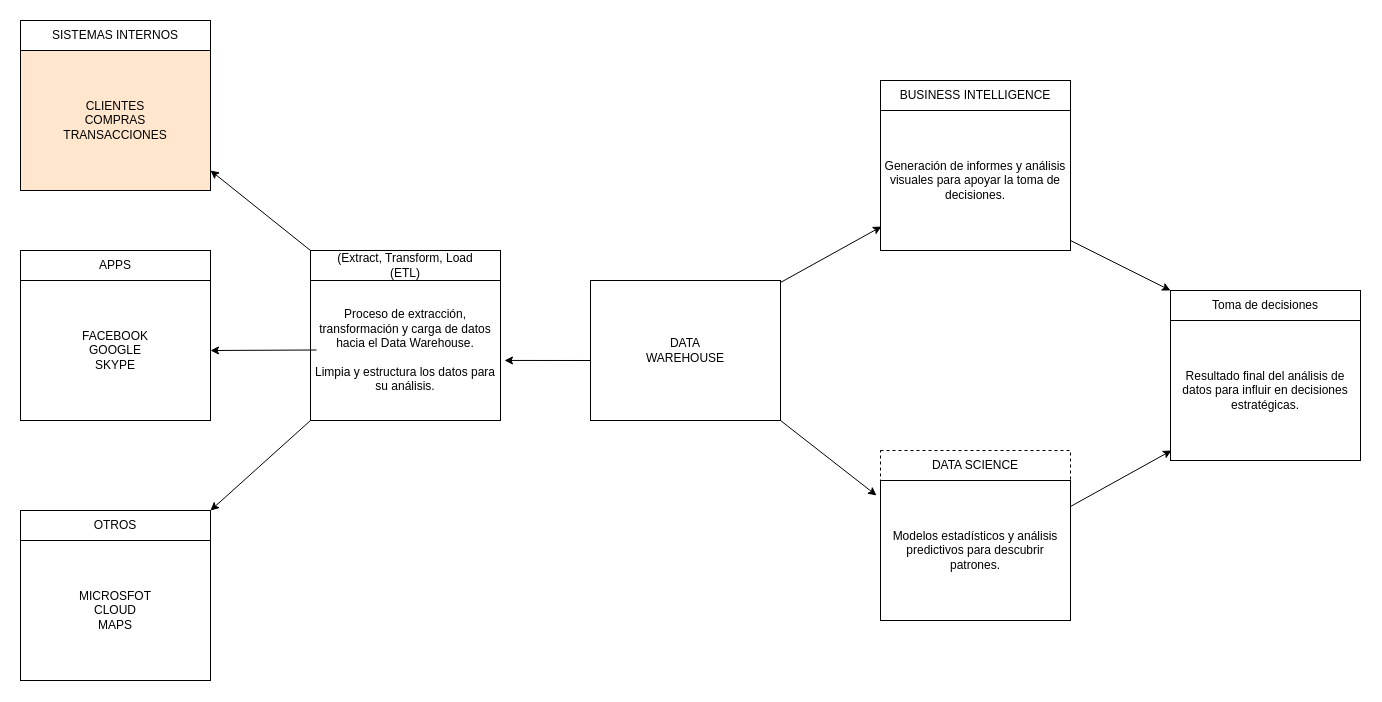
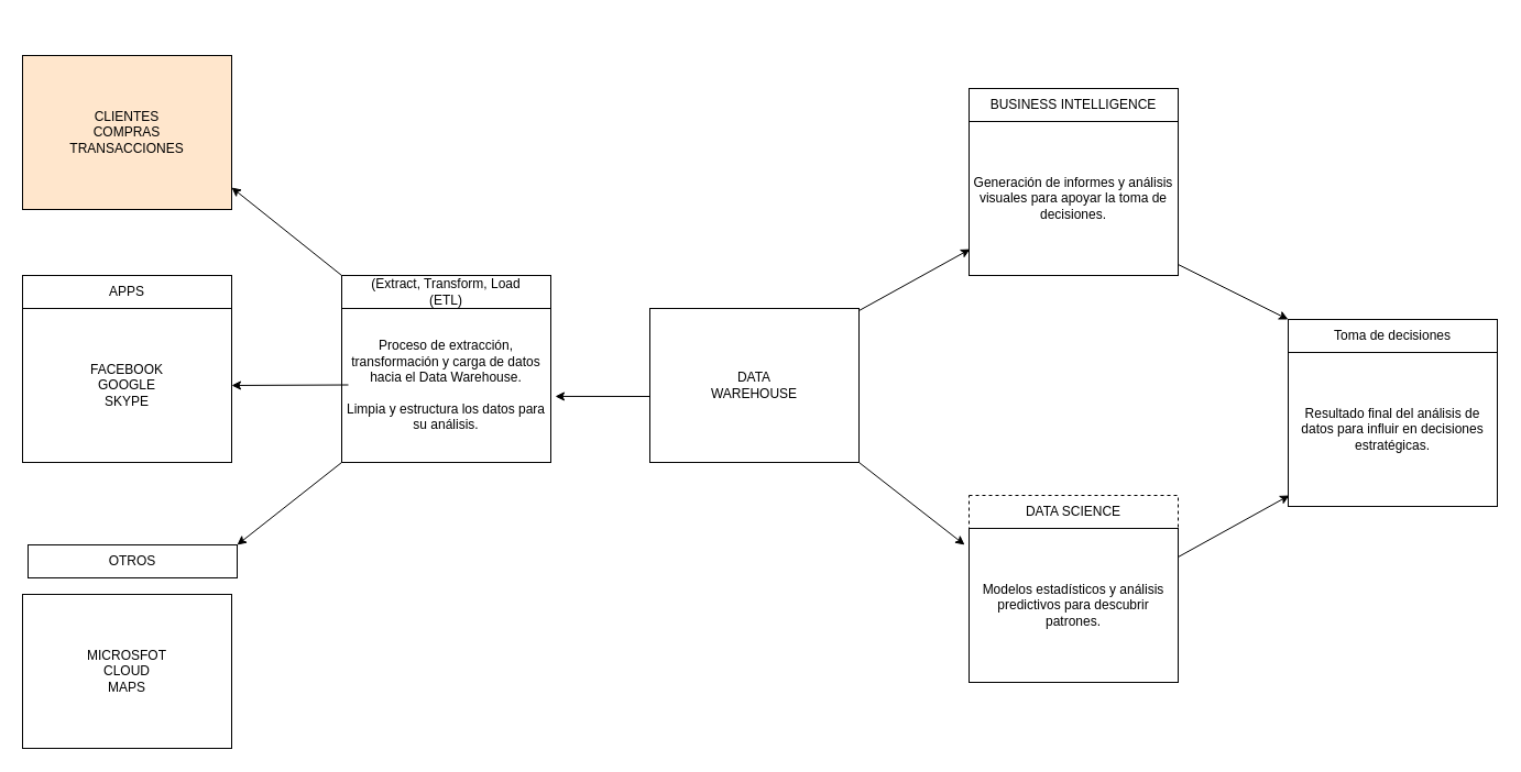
  <mxCell id="0" />
  <mxCell id="1" parent="0" />
  <mxCell id="2" value="&lt;div&gt;&lt;span style=&quot;background-color: transparent; color: light-dark(rgb(0, 0, 0), rgb(255, 255, 255));&quot;&gt;Proceso de extracción, transformación y carga de datos hacia el Data Warehouse.&lt;/span&gt;&lt;/div&gt;&lt;div&gt;&lt;span style=&quot;background-color: transparent; color: light-dark(rgb(0, 0, 0), rgb(255, 255, 255));&quot;&gt;&lt;br&gt;&lt;/span&gt;&lt;/div&gt;&lt;div&gt;&lt;span style=&quot;background-color: transparent; color: light-dark(rgb(0, 0, 0), rgb(255, 255, 255));&quot;&gt;Limpia y estructura los datos para su análisis.&lt;/span&gt;&lt;/div&gt;" style="rounded=0;whiteSpace=wrap;html=1;" vertex="1" parent="1"><mxGeometry x="310" y="280" width="190" height="140" as="geometry" /></mxCell>
  <mxCell id="3" value="MICROSFOT&lt;div&gt;CLOUD&lt;/div&gt;&lt;div&gt;MAPS&lt;/div&gt;" style="rounded=0;whiteSpace=wrap;html=1;" vertex="1" parent="1"><mxGeometry x="20" y="540" width="190" height="140" as="geometry" /></mxCell>
  <mxCell id="4" value="CLIENTES&lt;div&gt;COMPRAS&lt;/div&gt;&lt;div&gt;TRANSACCIONES&lt;/div&gt;" style="rounded=0;whiteSpace=wrap;html=1;fillColor=#ffe6cc;" vertex="1" parent="1"><mxGeometry x="20" y="50" width="190" height="140" as="geometry" /></mxCell>
  <mxCell id="5" value="&lt;div&gt;DATA&lt;/div&gt;&lt;div&gt;WAREHOUSE&lt;/div&gt;" style="rounded=0;whiteSpace=wrap;html=1;" vertex="1" parent="1"><mxGeometry x="590" y="280" width="190" height="140" as="geometry" /></mxCell>
  <mxCell id="6" value="" style="endArrow=classic;html=1;rounded=0;entryX=-0.021;entryY=0.107;entryDx=0;entryDy=0;entryPerimeter=0;exitX=1;exitY=1;exitDx=0;exitDy=0;" edge="1" parent="1" target="17" source="5"><mxGeometry width="50" height="50" relative="1" as="geometry"><mxPoint x="773.99" y="410" as="sourcePoint" /><mxPoint x="860" y="488.94" as="targetPoint" /></mxGeometry></mxCell>
  <mxCell id="7" value="" style="endArrow=classic;html=1;rounded=0;entryX=1.021;entryY=0.571;entryDx=0;entryDy=0;entryPerimeter=0;" edge="1" parent="1" target="2"><mxGeometry width="50" height="50" relative="1" as="geometry"><mxPoint x="590" y="360" as="sourcePoint" /><mxPoint x="510" y="360" as="targetPoint" /></mxGeometry></mxCell>
  <mxCell id="8" value="" style="endArrow=classic;html=1;rounded=0;" edge="1" parent="1"><mxGeometry width="50" height="50" relative="1" as="geometry"><mxPoint x="310" y="250" as="sourcePoint" /><mxPoint x="210" y="170" as="targetPoint" /></mxGeometry></mxCell>
- <mxCell id="9" value="SISTEMAS INTERNOS" style="rounded=0;whiteSpace=wrap;html=1;" vertex="1" parent="1"><mxGeometry x="20" y="20" width="190" height="30" as="geometry" /></mxCell>
  <mxCell id="10" value="(Extract, Transform, Load&lt;div&gt;(ETL)&lt;/div&gt;" style="rounded=0;whiteSpace=wrap;html=1;" vertex="1" parent="1"><mxGeometry x="310" y="250" width="190" height="30" as="geometry" /></mxCell>
- <mxCell id="11" value="OTROS" style="rounded=0;whiteSpace=wrap;html=1;" vertex="1" parent="1"><mxGeometry x="20" y="510" width="190" height="30" as="geometry" /></mxCell>
+ <mxCell id="11" value="OTROS" style="rounded=0;whiteSpace=wrap;html=1;" vertex="1" parent="1"><mxGeometry x="25" y="495" width="190" height="30" as="geometry" /></mxCell>
  <mxCell id="12" value="DATA SCIENCE" style="rounded=0;whiteSpace=wrap;html=1;dashed=1;" vertex="1" parent="1"><mxGeometry x="880" y="450" width="190" height="30" as="geometry" /></mxCell>
  <mxCell id="13" value="" style="endArrow=classic;html=1;rounded=0;entryX=1;entryY=0;entryDx=0;entryDy=0;exitX=0;exitY=1;exitDx=0;exitDy=0;" edge="1" parent="1" source="2" target="11"><mxGeometry width="50" height="50" relative="1" as="geometry"><mxPoint x="310" y="430" as="sourcePoint" /><mxPoint x="210" y="350" as="targetPoint" /></mxGeometry></mxCell>
  <mxCell id="14" value="FACEBOOK&lt;div&gt;GOOGLE&lt;/div&gt;&lt;div&gt;SKYPE&lt;/div&gt;" style="rounded=0;whiteSpace=wrap;html=1;" vertex="1" parent="1"><mxGeometry x="20" y="280" width="190" height="140" as="geometry" /></mxCell>
  <mxCell id="15" value="APPS" style="rounded=0;whiteSpace=wrap;html=1;" vertex="1" parent="1"><mxGeometry x="20" y="250" width="190" height="30" as="geometry" /></mxCell>
  <mxCell id="16" value="" style="endArrow=classic;html=1;rounded=0;entryX=1;entryY=0.5;entryDx=0;entryDy=0;" edge="1" parent="1" target="14"><mxGeometry width="50" height="50" relative="1" as="geometry"><mxPoint x="316" y="349.5" as="sourcePoint" /><mxPoint x="230" y="349.5" as="targetPoint" /></mxGeometry></mxCell>
  <mxCell id="17" value="Modelos estadísticos y análisis predictivos para descubrir patrones." style="rounded=0;whiteSpace=wrap;html=1;" vertex="1" parent="1"><mxGeometry x="880" y="480" width="190" height="140" as="geometry" /></mxCell>
  <mxCell id="18" value="BUSINESS INTELLIGENCE" style="rounded=0;whiteSpace=wrap;html=1;" vertex="1" parent="1"><mxGeometry x="880" y="80" width="190" height="30" as="geometry" /></mxCell>
  <mxCell id="19" value="Generación de informes y análisis visuales para apoyar la toma de decisiones." style="rounded=0;whiteSpace=wrap;html=1;" vertex="1" parent="1"><mxGeometry x="880" y="110" width="190" height="140" as="geometry" /></mxCell>
  <mxCell id="20" value="" style="endArrow=classic;html=1;rounded=0;exitX=1;exitY=1;exitDx=0;exitDy=0;entryX=0.005;entryY=0.829;entryDx=0;entryDy=0;entryPerimeter=0;" edge="1" parent="1" target="19"><mxGeometry width="50" height="50" relative="1" as="geometry"><mxPoint x="780" y="282" as="sourcePoint" /><mxPoint x="870" y="230" as="targetPoint" /></mxGeometry></mxCell>
  <mxCell id="21" value="" style="endArrow=classic;html=1;rounded=0;exitX=1;exitY=1;exitDx=0;exitDy=0;entryX=0.005;entryY=0.829;entryDx=0;entryDy=0;entryPerimeter=0;" edge="1" parent="1"><mxGeometry width="50" height="50" relative="1" as="geometry"><mxPoint x="1070" y="506" as="sourcePoint" /><mxPoint x="1171" y="450" as="targetPoint" /></mxGeometry></mxCell>
  <mxCell id="22" value="" style="endArrow=classic;html=1;rounded=0;exitX=1;exitY=1;exitDx=0;exitDy=0;" edge="1" parent="1"><mxGeometry width="50" height="50" relative="1" as="geometry"><mxPoint x="1070" y="240" as="sourcePoint" /><mxPoint x="1170" y="290" as="targetPoint" /></mxGeometry></mxCell>
  <mxCell id="23" value="Resultado final del análisis de datos para influir en decisiones estratégicas." style="rounded=0;whiteSpace=wrap;html=1;" vertex="1" parent="1"><mxGeometry x="1170" y="320" width="190" height="140" as="geometry" /></mxCell>
  <mxCell id="24" value="Toma de decisiones" style="rounded=0;whiteSpace=wrap;html=1;" vertex="1" parent="1"><mxGeometry x="1170" y="290" width="190" height="30" as="geometry" /></mxCell>
